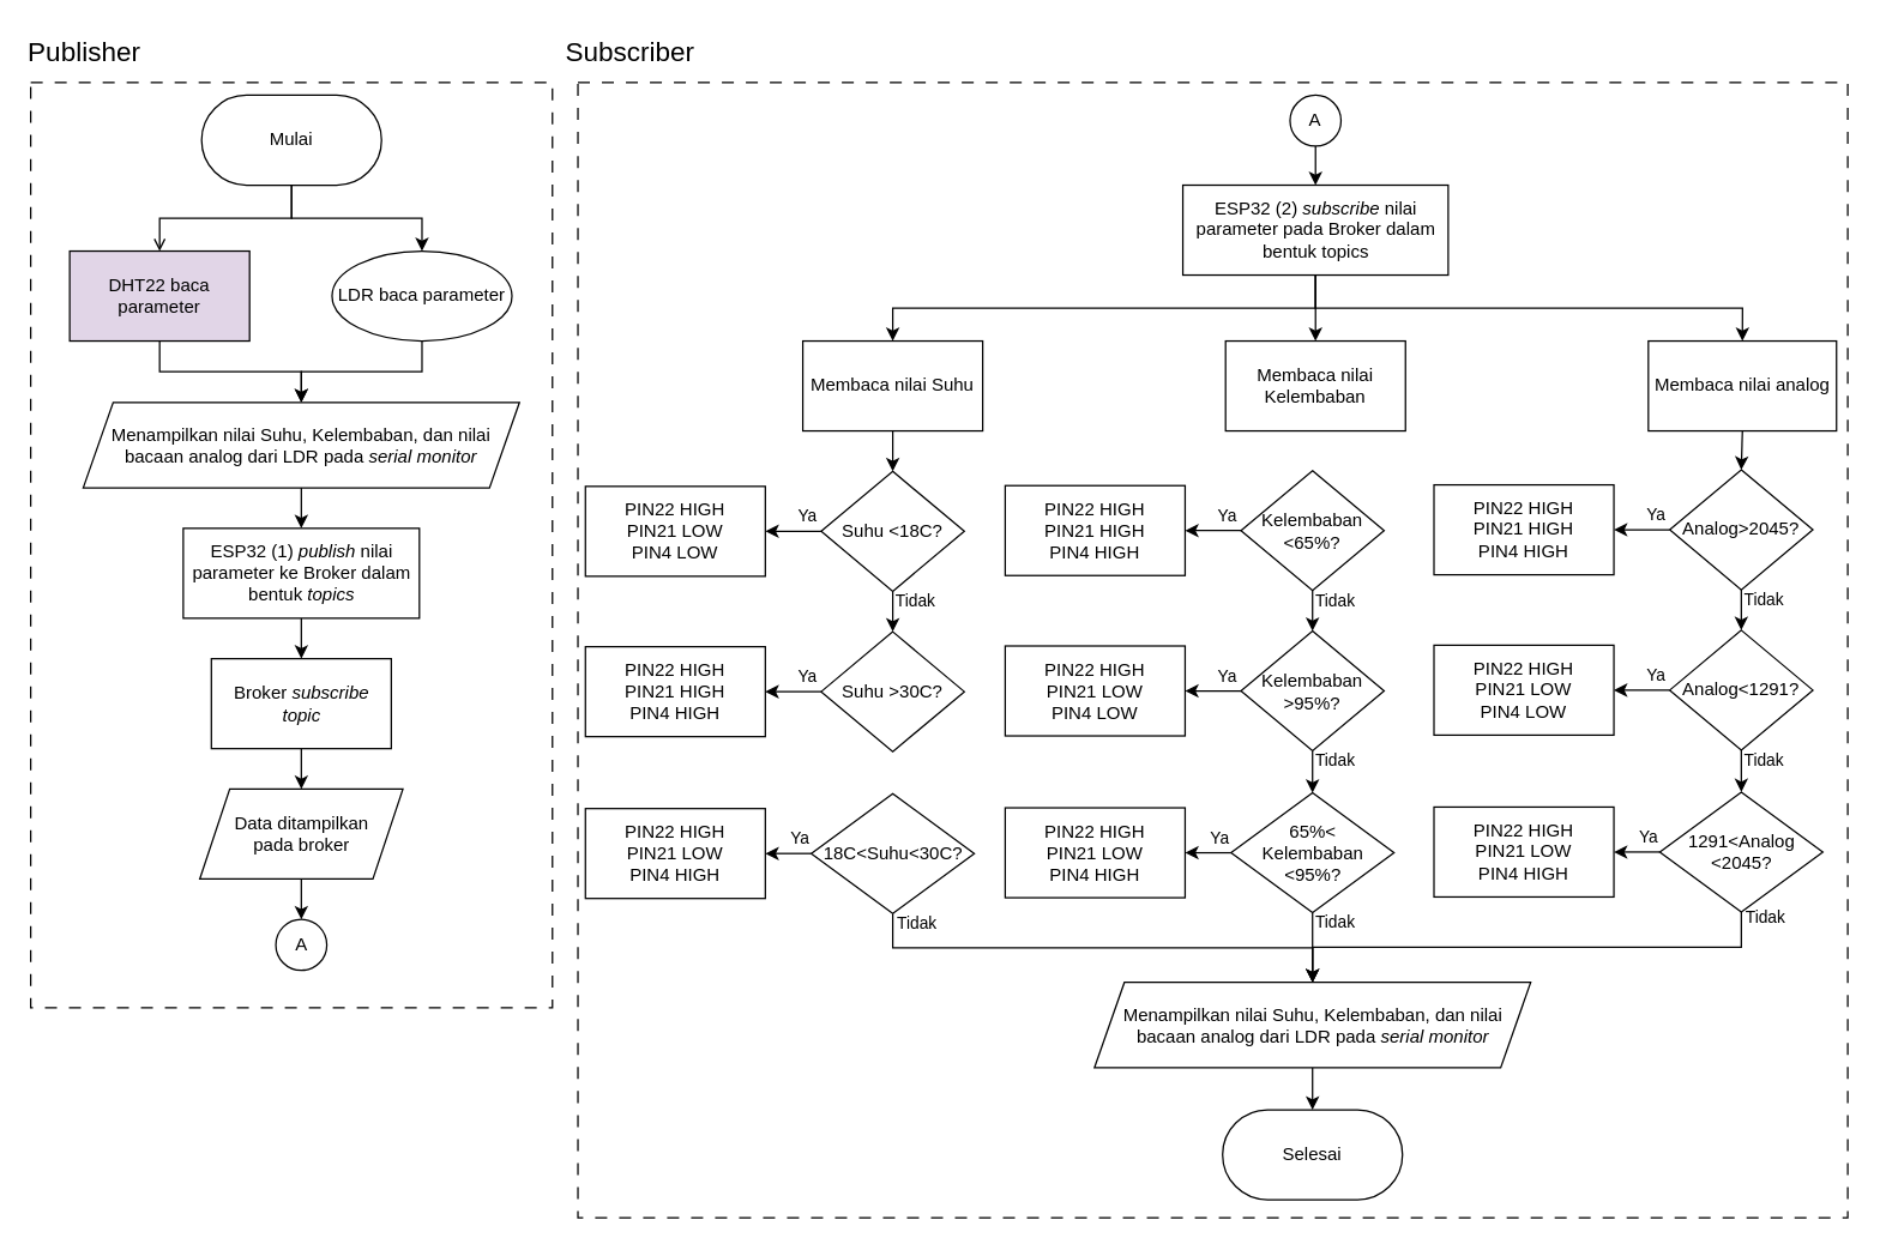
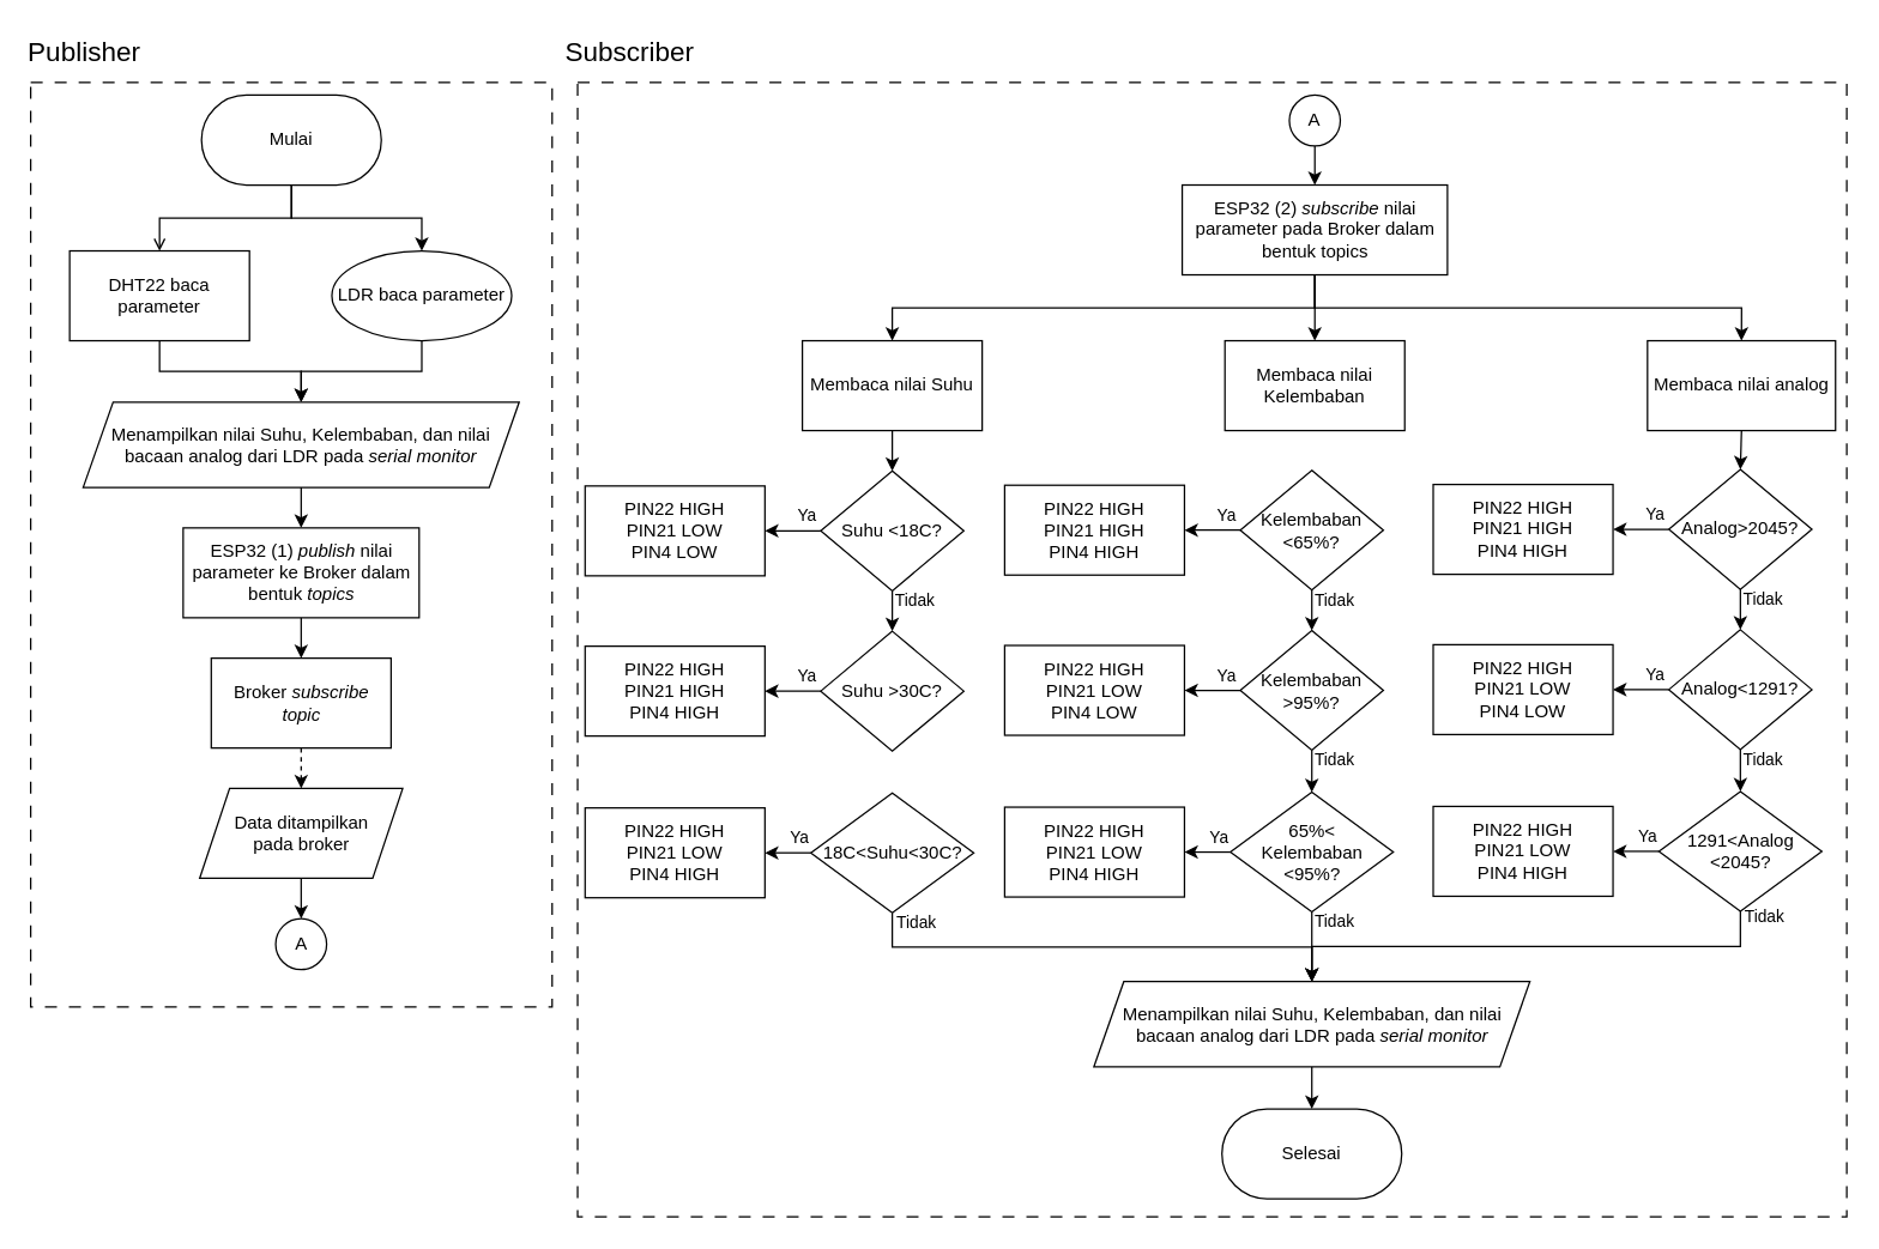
  <mxCell id="0" />
  <mxCell id="1" parent="0" />
  <mxCell id="2" style="edgeStyle=orthogonalEdgeStyle;rounded=0;orthogonalLoop=1;jettySize=auto;html=1;exitX=0.5;exitY=1;exitDx=0;exitDy=0;entryX=0.5;entryY=0;entryDx=0;entryDy=0;endArrow=open;" edge="1" parent="1" source="4" target="6"><mxGeometry relative="1" as="geometry" /></mxCell>
  <mxCell id="3" style="edgeStyle=orthogonalEdgeStyle;rounded=0;orthogonalLoop=1;jettySize=auto;html=1;exitX=0.5;exitY=1;exitDx=0;exitDy=0;entryX=0.5;entryY=0;entryDx=0;entryDy=0;" edge="1" parent="1" source="4" target="8"><mxGeometry relative="1" as="geometry" /></mxCell>
  <mxCell id="4" value="Mulai" style="rounded=1;whiteSpace=wrap;html=1;arcSize=50;" vertex="1" parent="1"><mxGeometry x="134" y="63" width="120" height="60" as="geometry" /></mxCell>
  <mxCell id="5" style="edgeStyle=orthogonalEdgeStyle;rounded=0;orthogonalLoop=1;jettySize=auto;html=1;exitX=0.5;exitY=1;exitDx=0;exitDy=0;entryX=0.5;entryY=0;entryDx=0;entryDy=0;" edge="1" parent="1" source="6" target="10"><mxGeometry relative="1" as="geometry" /></mxCell>
- <mxCell id="6" value="DHT22 baca parameter" style="rounded=0;whiteSpace=wrap;html=1;fillColor=#e1d5e7;" vertex="1" parent="1"><mxGeometry x="46" y="167" width="120" height="60" as="geometry" /></mxCell>
+ <mxCell id="6" value="DHT22 baca parameter" style="rounded=0;whiteSpace=wrap;html=1;" vertex="1" parent="1"><mxGeometry x="46" y="167" width="120" height="60" as="geometry" /></mxCell>
  <mxCell id="7" style="edgeStyle=orthogonalEdgeStyle;rounded=0;orthogonalLoop=1;jettySize=auto;html=1;exitX=0.5;exitY=1;exitDx=0;exitDy=0;entryX=0.5;entryY=0;entryDx=0;entryDy=0;" edge="1" parent="1" source="8" target="10"><mxGeometry relative="1" as="geometry" /></mxCell>
  <mxCell id="8" value="LDR baca parameter" style="ellipse;whiteSpace=wrap;html=1;" vertex="1" parent="1"><mxGeometry x="221" y="167" width="120" height="60" as="geometry" /></mxCell>
  <mxCell id="9" style="edgeStyle=orthogonalEdgeStyle;rounded=0;orthogonalLoop=1;jettySize=auto;html=1;exitX=0.5;exitY=1;exitDx=0;exitDy=0;entryX=0.5;entryY=0;entryDx=0;entryDy=0;" edge="1" parent="1" source="10" target="12"><mxGeometry relative="1" as="geometry" /></mxCell>
  <mxCell id="10" value="Menampilkan nilai Suhu, Kelembaban, dan nilai bacaan analog dari LDR pada &lt;i&gt;serial monitor&lt;/i&gt;" style="shape=parallelogram;perimeter=parallelogramPerimeter;whiteSpace=wrap;html=1;fixedSize=1;" vertex="1" parent="1"><mxGeometry x="55" y="268" width="291" height="57" as="geometry" /></mxCell>
  <mxCell id="11" style="edgeStyle=orthogonalEdgeStyle;rounded=0;orthogonalLoop=1;jettySize=auto;html=1;exitX=0.5;exitY=1;exitDx=0;exitDy=0;entryX=0.5;entryY=0;entryDx=0;entryDy=0;" edge="1" parent="1" source="12" target="14"><mxGeometry relative="1" as="geometry" /></mxCell>
  <mxCell id="12" value="ESP32 (1)&amp;nbsp;&lt;i&gt;p&lt;/i&gt;&lt;i&gt;ublish&lt;/i&gt; nilai parameter ke Broker dalam bentuk &lt;i&gt;topics&lt;/i&gt;" style="rounded=0;whiteSpace=wrap;html=1;" vertex="1" parent="1"><mxGeometry x="121.75" y="352" width="157.5" height="60" as="geometry" /></mxCell>
- <mxCell id="13" style="edgeStyle=orthogonalEdgeStyle;rounded=0;orthogonalLoop=1;jettySize=auto;html=1;exitX=0.5;exitY=1;exitDx=0;exitDy=0;entryX=0.5;entryY=0;entryDx=0;entryDy=0;" edge="1" parent="1" source="14" target="22"><mxGeometry relative="1" as="geometry" /></mxCell>
+ <mxCell id="13" style="edgeStyle=orthogonalEdgeStyle;rounded=0;orthogonalLoop=1;jettySize=auto;html=1;exitX=0.5;exitY=1;exitDx=0;exitDy=0;entryX=0.5;entryY=0;entryDx=0;entryDy=0;dashed=1;" edge="1" parent="1" source="14" target="22"><mxGeometry relative="1" as="geometry" /></mxCell>
  <mxCell id="14" value="Broker &lt;i&gt;subscribe topic&lt;/i&gt;" style="rounded=0;whiteSpace=wrap;html=1;" vertex="1" parent="1"><mxGeometry x="140.5" y="439" width="120" height="60" as="geometry" /></mxCell>
  <mxCell id="15" style="edgeStyle=orthogonalEdgeStyle;rounded=0;orthogonalLoop=1;jettySize=auto;html=1;exitX=0.5;exitY=1;exitDx=0;exitDy=0;entryX=0.5;entryY=0;entryDx=0;entryDy=0;" edge="1" parent="1" source="16" target="20"><mxGeometry relative="1" as="geometry" /></mxCell>
  <mxCell id="16" value="A" style="ellipse;whiteSpace=wrap;html=1;aspect=fixed;" vertex="1" parent="1"><mxGeometry x="860" y="63" width="34" height="34" as="geometry" /></mxCell>
  <mxCell id="17" style="edgeStyle=orthogonalEdgeStyle;rounded=0;orthogonalLoop=1;jettySize=auto;html=1;exitX=0.5;exitY=1;exitDx=0;exitDy=0;entryX=0.5;entryY=0;entryDx=0;entryDy=0;" edge="1" parent="1" source="20" target="26"><mxGeometry relative="1" as="geometry" /></mxCell>
  <mxCell id="18" style="edgeStyle=orthogonalEdgeStyle;rounded=0;orthogonalLoop=1;jettySize=auto;html=1;exitX=0.5;exitY=1;exitDx=0;exitDy=0;entryX=0.5;entryY=0;entryDx=0;entryDy=0;" edge="1" parent="1" source="20" target="25"><mxGeometry relative="1" as="geometry" /></mxCell>
  <mxCell id="19" style="edgeStyle=orthogonalEdgeStyle;rounded=0;orthogonalLoop=1;jettySize=auto;html=1;exitX=0.5;exitY=1;exitDx=0;exitDy=0;entryX=0.5;entryY=0;entryDx=0;entryDy=0;" edge="1" parent="1" source="20" target="28"><mxGeometry relative="1" as="geometry" /></mxCell>
  <mxCell id="20" value="ESP32 (2) &lt;i&gt;subscribe &lt;/i&gt;nilai parameter pada Broker dalam bentuk topics" style="rounded=0;whiteSpace=wrap;html=1;" vertex="1" parent="1"><mxGeometry x="788.5" y="123" width="177" height="60" as="geometry" /></mxCell>
  <mxCell id="21" style="edgeStyle=orthogonalEdgeStyle;rounded=0;orthogonalLoop=1;jettySize=auto;html=1;exitX=0.5;exitY=1;exitDx=0;exitDy=0;entryX=0.5;entryY=0;entryDx=0;entryDy=0;" edge="1" parent="1" source="22" target="23"><mxGeometry relative="1" as="geometry" /></mxCell>
  <mxCell id="22" value="Data ditampilkan &lt;br&gt;pada broker" style="shape=parallelogram;perimeter=parallelogramPerimeter;whiteSpace=wrap;html=1;fixedSize=1;" vertex="1" parent="1"><mxGeometry x="132.75" y="526" width="135.5" height="60" as="geometry" /></mxCell>
  <mxCell id="23" value="A" style="ellipse;whiteSpace=wrap;html=1;aspect=fixed;" vertex="1" parent="1"><mxGeometry x="183.5" y="613" width="34" height="34" as="geometry" /></mxCell>
  <mxCell id="24" style="edgeStyle=orthogonalEdgeStyle;rounded=0;orthogonalLoop=1;jettySize=auto;html=1;exitX=0.5;exitY=1;exitDx=0;exitDy=0;entryX=0.5;entryY=0;entryDx=0;entryDy=0;" edge="1" parent="1" source="25" target="31"><mxGeometry relative="1" as="geometry" /></mxCell>
  <mxCell id="25" value="Membaca nilai Suhu" style="rounded=0;whiteSpace=wrap;html=1;" vertex="1" parent="1"><mxGeometry x="535" y="227" width="120" height="60" as="geometry" /></mxCell>
  <mxCell id="26" value="Membaca nilai Kelembaban" style="rounded=0;whiteSpace=wrap;html=1;" vertex="1" parent="1"><mxGeometry x="817" y="227" width="120" height="60" as="geometry" /></mxCell>
  <mxCell id="27" style="edgeStyle=orthogonalEdgeStyle;rounded=0;orthogonalLoop=1;jettySize=auto;html=1;exitX=0.5;exitY=1;exitDx=0;exitDy=0;entryX=0.5;entryY=0;entryDx=0;entryDy=0;" edge="1" parent="1" source="28" target="56"><mxGeometry relative="1" as="geometry" /></mxCell>
  <mxCell id="28" value="Membaca nilai analog" style="rounded=0;whiteSpace=wrap;html=1;" vertex="1" parent="1"><mxGeometry x="1099" y="227" width="125.5" height="60" as="geometry" /></mxCell>
  <mxCell id="29" value="Ya" style="edgeStyle=orthogonalEdgeStyle;rounded=0;orthogonalLoop=1;jettySize=auto;html=1;exitX=0;exitY=0.5;exitDx=0;exitDy=0;entryX=1;entryY=0.5;entryDx=0;entryDy=0;" edge="1" parent="1" source="31" target="32"><mxGeometry x="-0.503" y="-10" relative="1" as="geometry"><mxPoint as="offset" /></mxGeometry></mxCell>
  <mxCell id="30" value="Tidak" style="edgeStyle=orthogonalEdgeStyle;rounded=0;orthogonalLoop=1;jettySize=auto;html=1;exitX=0.5;exitY=1;exitDx=0;exitDy=0;entryX=0.5;entryY=0;entryDx=0;entryDy=0;" edge="1" parent="1" source="31"><mxGeometry x="-0.481" y="15" relative="1" as="geometry"><mxPoint x="595" y="421" as="targetPoint" /><mxPoint as="offset" /></mxGeometry></mxCell>
  <mxCell id="31" value="Suhu &amp;lt;18C?" style="rhombus;whiteSpace=wrap;html=1;" vertex="1" parent="1"><mxGeometry x="547.25" y="314" width="95.5" height="80" as="geometry" /></mxCell>
  <mxCell id="32" value="PIN22 HIGH&lt;br&gt;PIN21 LOW&lt;br&gt;PIN4 LOW" style="rounded=0;whiteSpace=wrap;html=1;" vertex="1" parent="1"><mxGeometry x="390" y="324" width="120" height="60" as="geometry" /></mxCell>
  <mxCell id="33" value="Ya" style="edgeStyle=orthogonalEdgeStyle;rounded=0;orthogonalLoop=1;jettySize=auto;html=1;exitX=0;exitY=0.5;exitDx=0;exitDy=0;entryX=1;entryY=0.5;entryDx=0;entryDy=0;" edge="1" parent="1" source="34" target="35"><mxGeometry x="-0.503" y="-10" relative="1" as="geometry"><mxPoint as="offset" /></mxGeometry></mxCell>
  <mxCell id="34" value="Suhu &amp;gt;30C?" style="rhombus;whiteSpace=wrap;html=1;" vertex="1" parent="1"><mxGeometry x="547.25" y="421" width="95.5" height="80" as="geometry" /></mxCell>
  <mxCell id="35" value="PIN22 HIGH&lt;br&gt;PIN21 HIGH&lt;br&gt;PIN4 HIGH" style="rounded=0;whiteSpace=wrap;html=1;" vertex="1" parent="1"><mxGeometry x="390" y="431" width="120" height="60" as="geometry" /></mxCell>
  <mxCell id="36" value="Ya" style="edgeStyle=orthogonalEdgeStyle;rounded=0;orthogonalLoop=1;jettySize=auto;html=1;exitX=0;exitY=0.5;exitDx=0;exitDy=0;entryX=1;entryY=0.5;entryDx=0;entryDy=0;" edge="1" parent="1" source="38" target="39"><mxGeometry x="-0.503" y="-10" relative="1" as="geometry"><mxPoint as="offset" /></mxGeometry></mxCell>
  <mxCell id="37" value="Tidak" style="edgeStyle=orthogonalEdgeStyle;rounded=0;orthogonalLoop=1;jettySize=auto;html=1;exitX=0.5;exitY=1;exitDx=0;exitDy=0;entryX=0.5;entryY=0;entryDx=0;entryDy=0;" edge="1" parent="1" source="38" target="41"><mxGeometry x="-0.955" y="16" relative="1" as="geometry"><mxPoint x="655" y="636" as="targetPoint" /><mxPoint as="offset" /></mxGeometry></mxCell>
  <mxCell id="38" value="18C&amp;lt;Suhu&amp;lt;30C?" style="rhombus;whiteSpace=wrap;html=1;" vertex="1" parent="1"><mxGeometry x="540.63" y="529" width="108.75" height="80" as="geometry" /></mxCell>
  <mxCell id="39" value="PIN22 HIGH&lt;br&gt;PIN21 LOW&lt;br&gt;PIN4 HIGH" style="rounded=0;whiteSpace=wrap;html=1;" vertex="1" parent="1"><mxGeometry x="390" y="539" width="120" height="60" as="geometry" /></mxCell>
  <mxCell id="40" style="edgeStyle=orthogonalEdgeStyle;rounded=0;orthogonalLoop=1;jettySize=auto;html=1;exitX=0.5;exitY=1;exitDx=0;exitDy=0;entryX=0.5;entryY=0;entryDx=0;entryDy=0;" edge="1" parent="1" source="41" target="66"><mxGeometry relative="1" as="geometry" /></mxCell>
  <mxCell id="41" value="Menampilkan nilai Suhu, Kelembaban, dan nilai bacaan analog dari LDR pada &lt;i&gt;serial monitor&lt;/i&gt;" style="shape=parallelogram;perimeter=parallelogramPerimeter;whiteSpace=wrap;html=1;fixedSize=1;" vertex="1" parent="1"><mxGeometry x="729.5" y="655" width="291" height="57" as="geometry" /></mxCell>
  <mxCell id="42" value="Ya" style="edgeStyle=orthogonalEdgeStyle;rounded=0;orthogonalLoop=1;jettySize=auto;html=1;exitX=0;exitY=0.5;exitDx=0;exitDy=0;entryX=1;entryY=0.5;entryDx=0;entryDy=0;" edge="1" parent="1" source="44" target="45"><mxGeometry x="-0.503" y="-10" relative="1" as="geometry"><mxPoint as="offset" /></mxGeometry></mxCell>
  <mxCell id="43" value="Tidak" style="edgeStyle=orthogonalEdgeStyle;rounded=0;orthogonalLoop=1;jettySize=auto;html=1;exitX=0.5;exitY=1;exitDx=0;exitDy=0;entryX=0.5;entryY=0;entryDx=0;entryDy=0;" edge="1" parent="1" source="44"><mxGeometry x="-0.481" y="15" relative="1" as="geometry"><mxPoint x="875" y="420.5" as="targetPoint" /><mxPoint as="offset" /></mxGeometry></mxCell>
  <mxCell id="44" value="Kelembaban &amp;lt;65%?" style="rhombus;whiteSpace=wrap;html=1;" vertex="1" parent="1"><mxGeometry x="827.25" y="313.5" width="95.5" height="80" as="geometry" /></mxCell>
  <mxCell id="45" value="PIN22 HIGH&lt;br&gt;PIN21 HIGH&lt;br&gt;PIN4 HIGH" style="rounded=0;whiteSpace=wrap;html=1;" vertex="1" parent="1"><mxGeometry x="670" y="323.5" width="120" height="60" as="geometry" /></mxCell>
  <mxCell id="46" value="Ya" style="edgeStyle=orthogonalEdgeStyle;rounded=0;orthogonalLoop=1;jettySize=auto;html=1;exitX=0;exitY=0.5;exitDx=0;exitDy=0;entryX=1;entryY=0.5;entryDx=0;entryDy=0;" edge="1" parent="1" source="48" target="49"><mxGeometry x="-0.503" y="-10" relative="1" as="geometry"><mxPoint as="offset" /></mxGeometry></mxCell>
  <mxCell id="47" value="Tidak" style="edgeStyle=orthogonalEdgeStyle;rounded=0;orthogonalLoop=1;jettySize=auto;html=1;exitX=0.5;exitY=1;exitDx=0;exitDy=0;entryX=0.5;entryY=0;entryDx=0;entryDy=0;" edge="1" parent="1" source="48" target="52"><mxGeometry x="-0.481" y="15" relative="1" as="geometry"><mxPoint x="875" y="527.5" as="targetPoint" /><mxPoint as="offset" /></mxGeometry></mxCell>
  <mxCell id="48" value="Kelembaban &amp;gt;95%?" style="rhombus;whiteSpace=wrap;html=1;" vertex="1" parent="1"><mxGeometry x="827.25" y="420.5" width="95.5" height="80" as="geometry" /></mxCell>
  <mxCell id="49" value="PIN22 HIGH&lt;br&gt;PIN21 LOW&lt;br&gt;PIN4 LOW" style="rounded=0;whiteSpace=wrap;html=1;" vertex="1" parent="1"><mxGeometry x="670" y="430.5" width="120" height="60" as="geometry" /></mxCell>
  <mxCell id="50" value="Ya" style="edgeStyle=orthogonalEdgeStyle;rounded=0;orthogonalLoop=1;jettySize=auto;html=1;exitX=0;exitY=0.5;exitDx=0;exitDy=0;entryX=1;entryY=0.5;entryDx=0;entryDy=0;" edge="1" parent="1" source="52" target="53"><mxGeometry x="-0.503" y="-10" relative="1" as="geometry"><mxPoint as="offset" /></mxGeometry></mxCell>
  <mxCell id="51" value="Tidak" style="edgeStyle=orthogonalEdgeStyle;rounded=0;orthogonalLoop=1;jettySize=auto;html=1;exitX=0.5;exitY=1;exitDx=0;exitDy=0;entryX=0.5;entryY=0;entryDx=0;entryDy=0;" edge="1" parent="1" source="52" target="41"><mxGeometry x="-0.763" y="15" relative="1" as="geometry"><mxPoint as="offset" /></mxGeometry></mxCell>
  <mxCell id="52" value="65%&amp;lt;&lt;br&gt;Kelembaban &amp;lt;95%?" style="rhombus;whiteSpace=wrap;html=1;" vertex="1" parent="1"><mxGeometry x="820.63" y="528.5" width="108.75" height="80" as="geometry" /></mxCell>
  <mxCell id="53" value="PIN22 HIGH&lt;br&gt;PIN21 LOW&lt;br&gt;PIN4 HIGH" style="rounded=0;whiteSpace=wrap;html=1;" vertex="1" parent="1"><mxGeometry x="670" y="538.5" width="120" height="60" as="geometry" /></mxCell>
  <mxCell id="54" value="Ya" style="edgeStyle=orthogonalEdgeStyle;rounded=0;orthogonalLoop=1;jettySize=auto;html=1;exitX=0;exitY=0.5;exitDx=0;exitDy=0;entryX=1;entryY=0.5;entryDx=0;entryDy=0;" edge="1" parent="1" source="56" target="57"><mxGeometry x="-0.503" y="-10" relative="1" as="geometry"><mxPoint as="offset" /></mxGeometry></mxCell>
  <mxCell id="55" value="Tidak" style="edgeStyle=orthogonalEdgeStyle;rounded=0;orthogonalLoop=1;jettySize=auto;html=1;exitX=0.5;exitY=1;exitDx=0;exitDy=0;entryX=0.5;entryY=0;entryDx=0;entryDy=0;" edge="1" parent="1" source="56"><mxGeometry x="-0.481" y="15" relative="1" as="geometry"><mxPoint x="1161" y="420" as="targetPoint" /><mxPoint as="offset" /></mxGeometry></mxCell>
  <mxCell id="56" value="Analog&amp;gt;2045?" style="rhombus;whiteSpace=wrap;html=1;" vertex="1" parent="1"><mxGeometry x="1113.25" y="313" width="95.5" height="80" as="geometry" /></mxCell>
  <mxCell id="57" value="PIN22 HIGH&lt;br&gt;PIN21 HIGH&lt;br&gt;PIN4 HIGH" style="rounded=0;whiteSpace=wrap;html=1;" vertex="1" parent="1"><mxGeometry x="956" y="323" width="120" height="60" as="geometry" /></mxCell>
  <mxCell id="58" value="Ya" style="edgeStyle=orthogonalEdgeStyle;rounded=0;orthogonalLoop=1;jettySize=auto;html=1;exitX=0;exitY=0.5;exitDx=0;exitDy=0;entryX=1;entryY=0.5;entryDx=0;entryDy=0;" edge="1" parent="1" source="60" target="61"><mxGeometry x="-0.503" y="-10" relative="1" as="geometry"><mxPoint as="offset" /></mxGeometry></mxCell>
  <mxCell id="59" value="Tidak" style="edgeStyle=orthogonalEdgeStyle;rounded=0;orthogonalLoop=1;jettySize=auto;html=1;exitX=0.5;exitY=1;exitDx=0;exitDy=0;entryX=0.5;entryY=0;entryDx=0;entryDy=0;" edge="1" parent="1" source="60" target="64"><mxGeometry x="-0.481" y="15" relative="1" as="geometry"><mxPoint x="1161" y="527" as="targetPoint" /><mxPoint as="offset" /></mxGeometry></mxCell>
  <mxCell id="60" value="Analog&amp;lt;1291&lt;span style=&quot;background-color: initial;&quot;&gt;?&lt;/span&gt;" style="rhombus;whiteSpace=wrap;html=1;" vertex="1" parent="1"><mxGeometry x="1113.25" y="420" width="95.5" height="80" as="geometry" /></mxCell>
  <mxCell id="61" value="PIN22 HIGH&lt;br&gt;PIN21 LOW&lt;br&gt;PIN4 LOW" style="rounded=0;whiteSpace=wrap;html=1;" vertex="1" parent="1"><mxGeometry x="956" y="430" width="120" height="60" as="geometry" /></mxCell>
  <mxCell id="62" value="Ya" style="edgeStyle=orthogonalEdgeStyle;rounded=0;orthogonalLoop=1;jettySize=auto;html=1;exitX=0;exitY=0.5;exitDx=0;exitDy=0;entryX=1;entryY=0.5;entryDx=0;entryDy=0;" edge="1" parent="1" source="64" target="65"><mxGeometry x="-0.503" y="-10" relative="1" as="geometry"><mxPoint as="offset" /></mxGeometry></mxCell>
  <mxCell id="63" value="Tidak" style="edgeStyle=orthogonalEdgeStyle;rounded=0;orthogonalLoop=1;jettySize=auto;html=1;exitX=0.5;exitY=1;exitDx=0;exitDy=0;entryX=0.5;entryY=0;entryDx=0;entryDy=0;" edge="1" parent="1" source="64" target="41"><mxGeometry x="-0.976" y="16" relative="1" as="geometry"><mxPoint as="offset" /></mxGeometry></mxCell>
  <mxCell id="64" value="1291&amp;lt;Analog&lt;br&gt;&amp;lt;2045?" style="rhombus;whiteSpace=wrap;html=1;" vertex="1" parent="1"><mxGeometry x="1106.63" y="528" width="108.75" height="80" as="geometry" /></mxCell>
  <mxCell id="65" value="PIN22 HIGH&lt;br&gt;PIN21 LOW&lt;br&gt;PIN4 HIGH" style="rounded=0;whiteSpace=wrap;html=1;" vertex="1" parent="1"><mxGeometry x="956" y="538" width="120" height="60" as="geometry" /></mxCell>
  <mxCell id="66" value="Selesai" style="rounded=1;whiteSpace=wrap;html=1;arcSize=50;" vertex="1" parent="1"><mxGeometry x="815" y="740" width="120" height="60" as="geometry" /></mxCell>
  <mxCell id="67" value="" style="rounded=0;whiteSpace=wrap;html=1;fillColor=none;dashed=1;dashPattern=8 8;" vertex="1" parent="1"><mxGeometry x="20" y="54.5" width="348" height="617.5" as="geometry" /></mxCell>
  <mxCell id="68" value="" style="rounded=0;whiteSpace=wrap;html=1;fillColor=none;dashed=1;dashPattern=8 8;" vertex="1" parent="1"><mxGeometry x="385" y="54.5" width="847" height="757.5" as="geometry" /></mxCell>
  <mxCell id="69" value="&lt;font style=&quot;font-size: 18px;&quot;&gt;Publisher&lt;/font&gt;" style="text;html=1;strokeColor=none;fillColor=none;align=center;verticalAlign=middle;whiteSpace=wrap;rounded=0;" vertex="1" parent="1"><mxGeometry x="26" y="20" width="60" height="30" as="geometry" /></mxCell>
  <mxCell id="70" value="&lt;font style=&quot;font-size: 18px;&quot;&gt;Subscriber&lt;/font&gt;" style="text;html=1;strokeColor=none;fillColor=none;align=center;verticalAlign=middle;whiteSpace=wrap;rounded=0;" vertex="1" parent="1"><mxGeometry x="390" y="20" width="60" height="30" as="geometry" /></mxCell>
